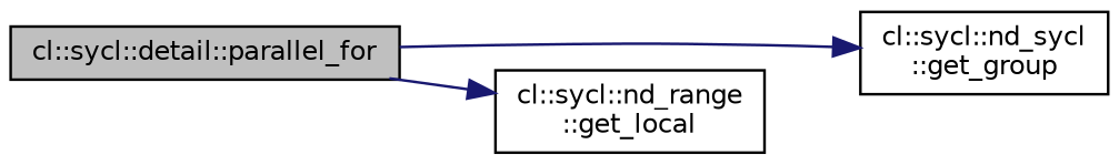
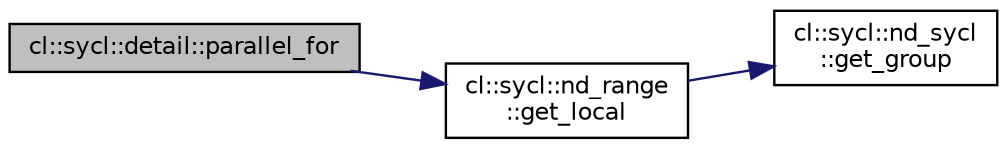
  digraph {
    rankdir=LR
    node [color=black fontname=Helvetica fontsize=10 shape=record]
    edge [color=midnightblue fontname=Helvetica fontsize=10 labelfontname=Helvetica labelfontsize=10 style=solid]
    n1 [fillcolor=grey75 fontcolor=black height=0.2 label="cl::sycl::detail::parallel_for" style=filled width=0.4]
    n2 [height=0.2 label="cl::sycl::nd_sycl\l::get_group" width=0.4]
    n3 [height=0.2 label="cl::sycl::nd_range\l::get_local" width=0.4]
-   n1 -> n2
+   n3 -> n2
    n1 -> n3
  }
